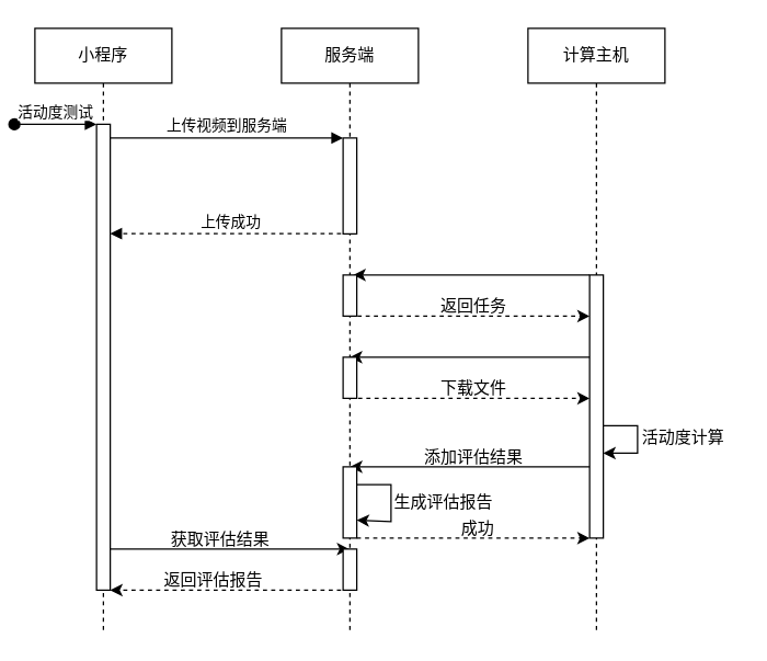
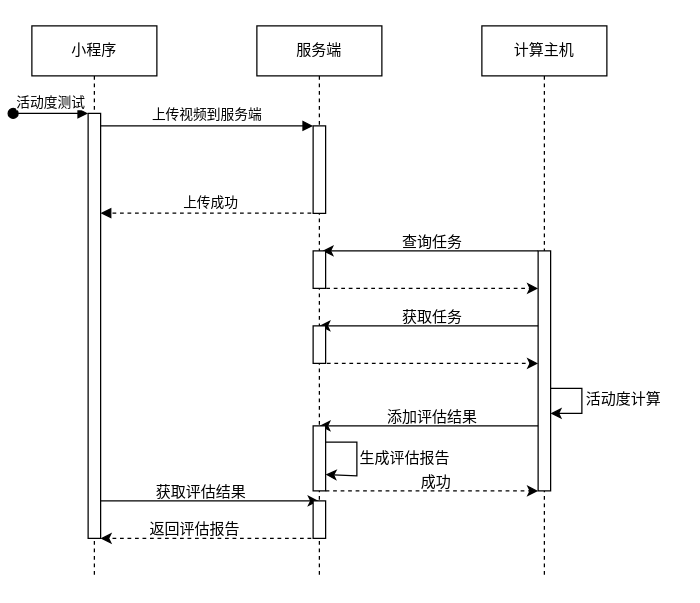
  <mxCell id="0" />
  <mxCell id="1" parent="0" />
  <mxCell id="2" value="小程序" style="shape=umlLifeline;perimeter=lifelinePerimeter;whiteSpace=wrap;html=1;container=0;dropTarget=0;collapsible=0;recursiveResize=0;outlineConnect=0;portConstraint=eastwest;newEdgeStyle={&quot;edgeStyle&quot;:&quot;elbowEdgeStyle&quot;,&quot;elbow&quot;:&quot;vertical&quot;,&quot;curved&quot;:0,&quot;rounded&quot;:0};" parent="1" vertex="1"><mxGeometry x="20" y="20" width="100" height="440" as="geometry" /></mxCell>
  <mxCell id="3" value="" style="html=1;points=[];perimeter=orthogonalPerimeter;outlineConnect=0;targetShapes=umlLifeline;portConstraint=eastwest;newEdgeStyle={&quot;edgeStyle&quot;:&quot;elbowEdgeStyle&quot;,&quot;elbow&quot;:&quot;vertical&quot;,&quot;curved&quot;:0,&quot;rounded&quot;:0};" parent="2" vertex="1"><mxGeometry x="45" y="70" width="10" height="340" as="geometry" /></mxCell>
  <mxCell id="4" value="活动度测试" style="html=1;verticalAlign=bottom;startArrow=oval;endArrow=block;startSize=8;edgeStyle=elbowEdgeStyle;elbow=vertical;curved=0;rounded=0;" parent="2" target="3" edge="1"><mxGeometry relative="1" as="geometry"><mxPoint x="-15" y="70" as="sourcePoint" /></mxGeometry></mxCell>
  <mxCell id="5" value="" style="edgeStyle=elbowEdgeStyle;rounded=0;orthogonalLoop=1;jettySize=auto;html=1;elbow=vertical;curved=0;dashed=1;" edge="1" parent="1" source="6" target="11"><mxGeometry relative="1" as="geometry"><mxPoint x="260.05" y="230" as="sourcePoint" /><mxPoint x="419.95" y="230" as="targetPoint" /><Array as="points"><mxPoint x="349.95" y="230" /></Array></mxGeometry></mxCell>
  <mxCell id="6" value="服务端" style="shape=umlLifeline;perimeter=lifelinePerimeter;whiteSpace=wrap;html=1;container=0;dropTarget=0;collapsible=0;recursiveResize=0;outlineConnect=0;portConstraint=eastwest;newEdgeStyle={&quot;edgeStyle&quot;:&quot;elbowEdgeStyle&quot;,&quot;elbow&quot;:&quot;vertical&quot;,&quot;curved&quot;:0,&quot;rounded&quot;:0};" parent="1" vertex="1"><mxGeometry x="200" y="20" width="100" height="440" as="geometry" /></mxCell>
  <mxCell id="7" value="上传视频到服务端" style="html=1;verticalAlign=bottom;endArrow=block;edgeStyle=elbowEdgeStyle;elbow=vertical;curved=0;rounded=0;entryX=0;entryY=0;entryDx=0;entryDy=0;" parent="1" source="3" target="33" edge="1"><mxGeometry x="0.002" relative="1" as="geometry"><mxPoint x="175" y="110" as="sourcePoint" /><Array as="points"><mxPoint x="160" y="100" /></Array><mxPoint x="240" y="100" as="targetPoint" /><mxPoint as="offset" /></mxGeometry></mxCell>
  <mxCell id="8" value="上传成功" style="html=1;verticalAlign=bottom;endArrow=block;edgeStyle=elbowEdgeStyle;elbow=vertical;curved=0;rounded=0;dashed=1;" parent="1" source="6" target="3" edge="1"><mxGeometry relative="1" as="geometry"><mxPoint x="245" y="169.8" as="sourcePoint" /><Array as="points"><mxPoint x="170" y="169.8" /></Array><mxPoint x="80" y="169.8" as="targetPoint" /></mxGeometry></mxCell>
  <mxCell id="9" value="" style="edgeStyle=elbowEdgeStyle;rounded=0;orthogonalLoop=1;jettySize=auto;html=1;elbow=horizontal;curved=0;entryX=0.75;entryY=0;entryDx=0;entryDy=0;" edge="1" parent="1" source="11" target="24"><mxGeometry relative="1" as="geometry"><mxPoint x="420" y="200" as="sourcePoint" /><mxPoint x="260" y="200" as="targetPoint" /><Array as="points"><mxPoint x="260" y="200" /></Array></mxGeometry></mxCell>
  <mxCell id="10" value="计算主机" style="shape=umlLifeline;perimeter=lifelinePerimeter;whiteSpace=wrap;html=1;container=0;dropTarget=0;collapsible=0;recursiveResize=0;outlineConnect=0;portConstraint=eastwest;newEdgeStyle={&quot;edgeStyle&quot;:&quot;elbowEdgeStyle&quot;,&quot;elbow&quot;:&quot;vertical&quot;,&quot;curved&quot;:0,&quot;rounded&quot;:0};" vertex="1" parent="1"><mxGeometry x="380" y="20" width="100" height="440" as="geometry" /></mxCell>
  <mxCell id="11" value="" style="html=1;points=[];perimeter=orthogonalPerimeter;outlineConnect=0;targetShapes=umlLifeline;portConstraint=eastwest;newEdgeStyle={&quot;edgeStyle&quot;:&quot;elbowEdgeStyle&quot;,&quot;elbow&quot;:&quot;vertical&quot;,&quot;curved&quot;:0,&quot;rounded&quot;:0};" vertex="1" parent="10"><mxGeometry x="45" y="180" width="10" height="192" as="geometry" /></mxCell>
  <mxCell id="12" value="" style="edgeStyle=none;orthogonalLoop=1;jettySize=auto;html=1;rounded=0;" edge="1" parent="10"><mxGeometry width="100" relative="1" as="geometry"><mxPoint x="55" y="290" as="sourcePoint" /><mxPoint x="55" y="310" as="targetPoint" /><Array as="points"><mxPoint x="80" y="290" /><mxPoint x="80" y="300" /><mxPoint x="80" y="310" /></Array></mxGeometry></mxCell>
- <mxCell id="14" value="返回任务" style="text;html=1;align=center;verticalAlign=middle;resizable=0;points=[];autosize=1;strokeColor=none;fillColor=none;" vertex="1" parent="1"><mxGeometry x="305" y="208" width="70" height="30" as="geometry" /></mxCell>
+ <mxCell id="13" value="查询任务" style="text;html=1;align=center;verticalAlign=middle;resizable=0;points=[];autosize=1;strokeColor=none;fillColor=none;" vertex="1" parent="1"><mxGeometry x="305" y="178" width="70" height="30" as="geometry" /></mxCell>
  <mxCell id="15" value="" style="edgeStyle=elbowEdgeStyle;rounded=0;orthogonalLoop=1;jettySize=auto;html=1;elbow=vertical;curved=0;dashed=1;" edge="1" parent="1" target="11"><mxGeometry relative="1" as="geometry"><mxPoint x="250" y="290" as="sourcePoint" /><mxPoint x="419.95" y="290" as="targetPoint" /><Array as="points"><mxPoint x="349.95" y="290" /></Array></mxGeometry></mxCell>
  <mxCell id="16" value="" style="edgeStyle=elbowEdgeStyle;rounded=0;orthogonalLoop=1;jettySize=auto;html=1;elbow=horizontal;curved=0;" edge="1" parent="1" source="11"><mxGeometry relative="1" as="geometry"><mxPoint x="420" y="260" as="sourcePoint" /><mxPoint x="250.1" y="260" as="targetPoint" /><Array as="points"><mxPoint x="250" y="260" /></Array></mxGeometry></mxCell>
- <mxCell id="18" value="下载文件" style="text;html=1;align=center;verticalAlign=middle;resizable=0;points=[];autosize=1;strokeColor=none;fillColor=none;" vertex="1" parent="1"><mxGeometry x="305" y="268" width="70" height="30" as="geometry" /></mxCell>
+ <mxCell id="17" value="获取任务" style="text;html=1;align=center;verticalAlign=middle;resizable=0;points=[];autosize=1;strokeColor=none;fillColor=none;" vertex="1" parent="1"><mxGeometry x="305" y="238" width="70" height="30" as="geometry" /></mxCell>
  <mxCell id="19" value="活动度计算" style="text;html=1;align=center;verticalAlign=middle;resizable=0;points=[];autosize=1;strokeColor=none;fillColor=none;" vertex="1" parent="1"><mxGeometry x="453" y="304" width="80" height="30" as="geometry" /></mxCell>
  <mxCell id="20" value="" style="edgeStyle=none;orthogonalLoop=1;jettySize=auto;html=1;rounded=0;" edge="1" parent="1"><mxGeometry width="100" relative="1" as="geometry"><mxPoint x="425" y="340" as="sourcePoint" /><mxPoint x="250.1" y="340" as="targetPoint" /><Array as="points" /></mxGeometry></mxCell>
  <mxCell id="21" value="添加评估结果" style="text;html=1;align=center;verticalAlign=middle;resizable=0;points=[];autosize=1;strokeColor=none;fillColor=none;" vertex="1" parent="1"><mxGeometry x="290" y="318" width="100" height="30" as="geometry" /></mxCell>
  <mxCell id="22" value="" style="edgeStyle=elbowEdgeStyle;rounded=0;orthogonalLoop=1;jettySize=auto;html=1;elbow=vertical;curved=0;dashed=1;" edge="1" parent="1" source="26" target="11"><mxGeometry relative="1" as="geometry"><mxPoint x="252.5" y="392" as="sourcePoint" /><mxPoint x="427.5" y="392" as="targetPoint" /><Array as="points"><mxPoint x="352.45" y="392" /></Array></mxGeometry></mxCell>
  <mxCell id="23" value="成功" style="text;html=1;align=center;verticalAlign=middle;resizable=0;points=[];autosize=1;strokeColor=none;fillColor=none;" vertex="1" parent="1"><mxGeometry x="317.5" y="370" width="50" height="30" as="geometry" /></mxCell>
  <mxCell id="24" value="" style="rounded=0;whiteSpace=wrap;html=1;" vertex="1" parent="1"><mxGeometry x="245" y="200" width="10" height="30" as="geometry" /></mxCell>
  <mxCell id="25" value="" style="rounded=0;whiteSpace=wrap;html=1;" vertex="1" parent="1"><mxGeometry x="245" y="260" width="10" height="30" as="geometry" /></mxCell>
  <mxCell id="26" value="" style="rounded=0;whiteSpace=wrap;html=1;" vertex="1" parent="1"><mxGeometry x="245" y="340" width="10" height="52" as="geometry" /></mxCell>
  <mxCell id="27" value="" style="edgeStyle=none;orthogonalLoop=1;jettySize=auto;html=1;rounded=0;entryX=1;entryY=0.75;entryDx=0;entryDy=0;exitX=1;exitY=0.25;exitDx=0;exitDy=0;" edge="1" parent="1" source="26" target="26"><mxGeometry width="100" relative="1" as="geometry"><mxPoint x="220" y="360" as="sourcePoint" /><mxPoint x="320" y="360" as="targetPoint" /><Array as="points"><mxPoint x="280" y="353" /><mxPoint x="280" y="370" /><mxPoint x="280" y="380" /></Array></mxGeometry></mxCell>
  <mxCell id="28" value="生成评估报告" style="text;html=1;align=center;verticalAlign=middle;resizable=0;points=[];autosize=1;strokeColor=none;fillColor=none;" vertex="1" parent="1"><mxGeometry x="267.5" y="351" width="100" height="30" as="geometry" /></mxCell>
  <mxCell id="29" value="" style="edgeStyle=none;orthogonalLoop=1;jettySize=auto;html=1;rounded=0;exitX=1;exitY=0;exitDx=0;exitDy=0;" edge="1" parent="1" target="6"><mxGeometry width="100" relative="1" as="geometry"><mxPoint x="75" y="400" as="sourcePoint" /><mxPoint x="200" y="420" as="targetPoint" /><Array as="points" /></mxGeometry></mxCell>
  <mxCell id="30" value="获取评估结果" style="text;html=1;align=center;verticalAlign=middle;resizable=0;points=[];autosize=1;strokeColor=none;fillColor=none;" vertex="1" parent="1"><mxGeometry x="105" y="378" width="100" height="30" as="geometry" /></mxCell>
  <mxCell id="31" value="" style="edgeStyle=none;orthogonalLoop=1;jettySize=auto;html=1;rounded=0;entryX=1;entryY=1;entryDx=0;entryDy=0;dashed=1;" edge="1" parent="1" source="6"><mxGeometry width="100" relative="1" as="geometry"><mxPoint x="130" y="440" as="sourcePoint" /><mxPoint x="75" y="430" as="targetPoint" /><Array as="points" /></mxGeometry></mxCell>
  <mxCell id="32" value="返回评估报告" style="text;html=1;align=center;verticalAlign=middle;resizable=0;points=[];autosize=1;strokeColor=none;fillColor=none;" vertex="1" parent="1"><mxGeometry x="100" y="408" width="100" height="30" as="geometry" /></mxCell>
  <mxCell id="33" value="" style="rounded=0;whiteSpace=wrap;html=1;" vertex="1" parent="1"><mxGeometry x="245" y="100" width="10" height="70" as="geometry" /></mxCell>
  <mxCell id="34" value="" style="rounded=0;whiteSpace=wrap;html=1;" vertex="1" parent="1"><mxGeometry x="245" y="400" width="10" height="30" as="geometry" /></mxCell>
